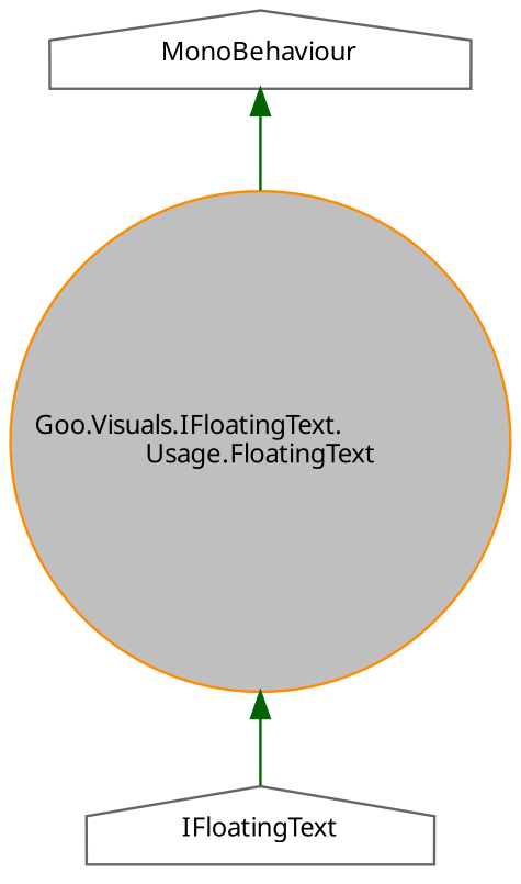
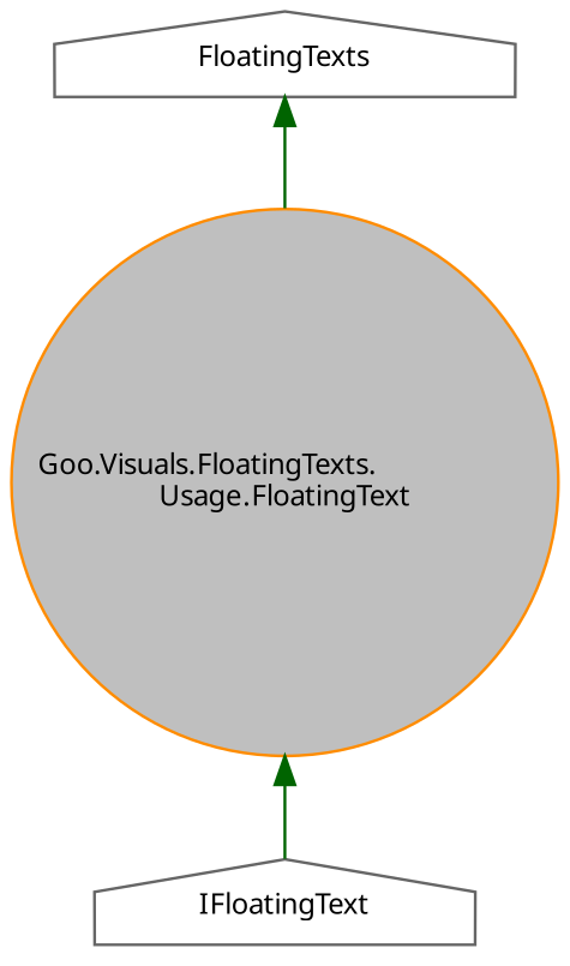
  digraph {
    node [color=gray40 fillcolor=white fontname=Calibrii fontsize=10 shape=house style=filled]
    edge [color=darkgreen dir=back fontname=Calibrii fontsize=10 labelfontname=Calibrii labelfontsize=10 style=solid]
-   n1 [color=darkorange fillcolor=grey75 fontcolor=black height=0.2 label="Goo.Visuals.IFloatingText.\lUsage.FloatingText" shape=circle width=0.4]
+   n1 [color=darkorange fillcolor=grey75 fontcolor=black height=0.2 label="Goo.Visuals.FloatingTexts.\lUsage.FloatingText" shape=circle width=0.4]
    n2 [height=0.2 label=IFloatingText width=0.4]
-   n3 [height=0.2 label=MonoBehaviour width=0.4]
+   n3 [height=0.2 label=FloatingTexts width=0.4]
    n1 -> n2
    n3 -> n1
  }
